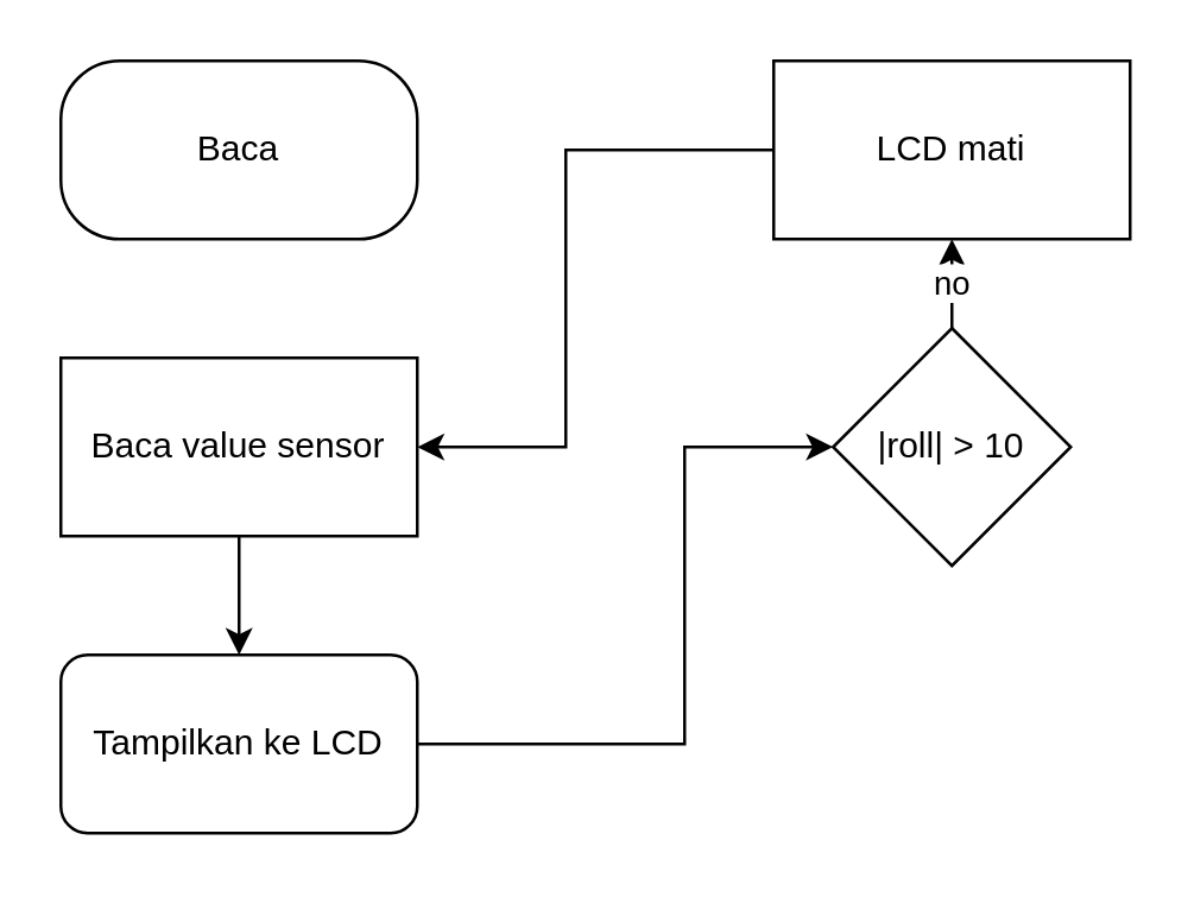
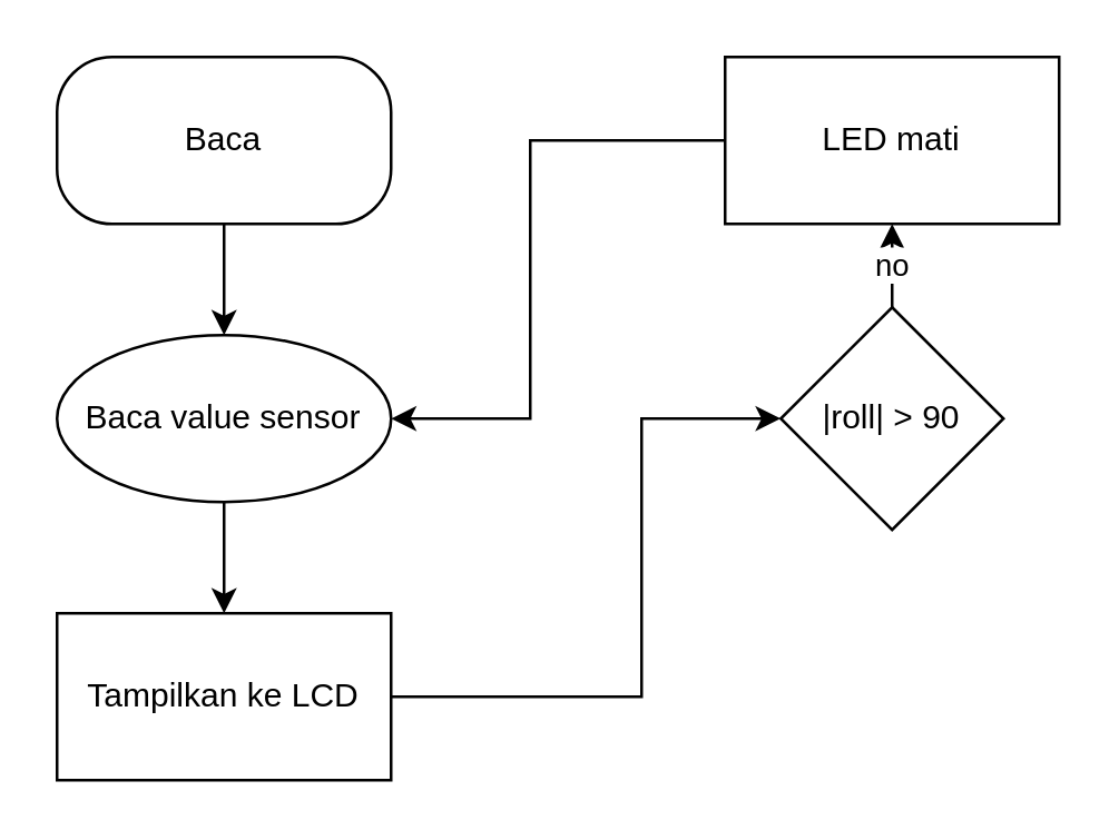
  <mxCell id="0" />
  <mxCell id="1" parent="0" />
+ <mxCell id="2" value="" style="edgeStyle=orthogonalEdgeStyle;rounded=0;orthogonalLoop=1;jettySize=auto;html=1;" edge="1" parent="1" source="3" target="5"><mxGeometry relative="1" as="geometry" /></mxCell>
  <mxCell id="3" value="Baca" style="rounded=1;whiteSpace=wrap;html=1;arcSize=33;" vertex="1" parent="1"><mxGeometry x="20" y="20" width="120" height="60" as="geometry" /></mxCell>
  <mxCell id="4" value="" style="edgeStyle=orthogonalEdgeStyle;rounded=0;orthogonalLoop=1;jettySize=auto;html=1;" edge="1" parent="1" source="5" target="7"><mxGeometry relative="1" as="geometry" /></mxCell>
- <mxCell id="5" value="Baca value sensor" style="rounded=0;whiteSpace=wrap;html=1;" vertex="1" parent="1"><mxGeometry x="20" y="120" width="120" height="60" as="geometry" /></mxCell>
+ <mxCell id="5" value="Baca value sensor" style="ellipse;whiteSpace=wrap;html=1;" vertex="1" parent="1"><mxGeometry x="20" y="120" width="120" height="60" as="geometry" /></mxCell>
  <mxCell id="6" style="edgeStyle=orthogonalEdgeStyle;rounded=0;orthogonalLoop=1;jettySize=auto;html=1;entryX=0;entryY=0.5;entryDx=0;entryDy=0;" edge="1" parent="1" source="7" target="9"><mxGeometry relative="1" as="geometry"><Array as="points"><mxPoint x="230" y="250" /><mxPoint x="230" y="150" /></Array></mxGeometry></mxCell>
- <mxCell id="7" value="Tampilkan ke LCD" style="whiteSpace=wrap;html=1;rounded=1;" vertex="1" parent="1"><mxGeometry x="20" y="220" width="120" height="60" as="geometry" /></mxCell>
+ <mxCell id="7" value="Tampilkan ke LCD" style="rounded=0;whiteSpace=wrap;html=1;" vertex="1" parent="1"><mxGeometry x="20" y="220" width="120" height="60" as="geometry" /></mxCell>
  <mxCell id="8" value="no" style="edgeStyle=orthogonalEdgeStyle;rounded=0;orthogonalLoop=1;jettySize=auto;html=1;" edge="1" parent="1" source="9" target="11"><mxGeometry relative="1" as="geometry" /></mxCell>
- <mxCell id="9" value="|roll| &amp;gt; 10" style="rhombus;whiteSpace=wrap;html=1;" vertex="1" parent="1"><mxGeometry x="280" y="110" width="80" height="80" as="geometry" /></mxCell>
+ <mxCell id="9" value="|roll| &amp;gt; 90" style="rhombus;whiteSpace=wrap;html=1;" vertex="1" parent="1"><mxGeometry x="280" y="110" width="80" height="80" as="geometry" /></mxCell>
  <mxCell id="10" style="edgeStyle=orthogonalEdgeStyle;rounded=0;orthogonalLoop=1;jettySize=auto;html=1;exitX=0;exitY=0.5;exitDx=0;exitDy=0;entryX=1;entryY=0.5;entryDx=0;entryDy=0;" edge="1" parent="1" source="11" target="5"><mxGeometry relative="1" as="geometry"><Array as="points"><mxPoint x="190" y="50" /><mxPoint x="190" y="150" /></Array></mxGeometry></mxCell>
- <mxCell id="11" value="LCD mati" style="rounded=0;whiteSpace=wrap;html=1;" vertex="1" parent="1"><mxGeometry x="260" y="20" width="120" height="60" as="geometry" /></mxCell>
+ <mxCell id="11" value="LED mati" style="rounded=0;whiteSpace=wrap;html=1;" vertex="1" parent="1"><mxGeometry x="260" y="20" width="120" height="60" as="geometry" /></mxCell>
